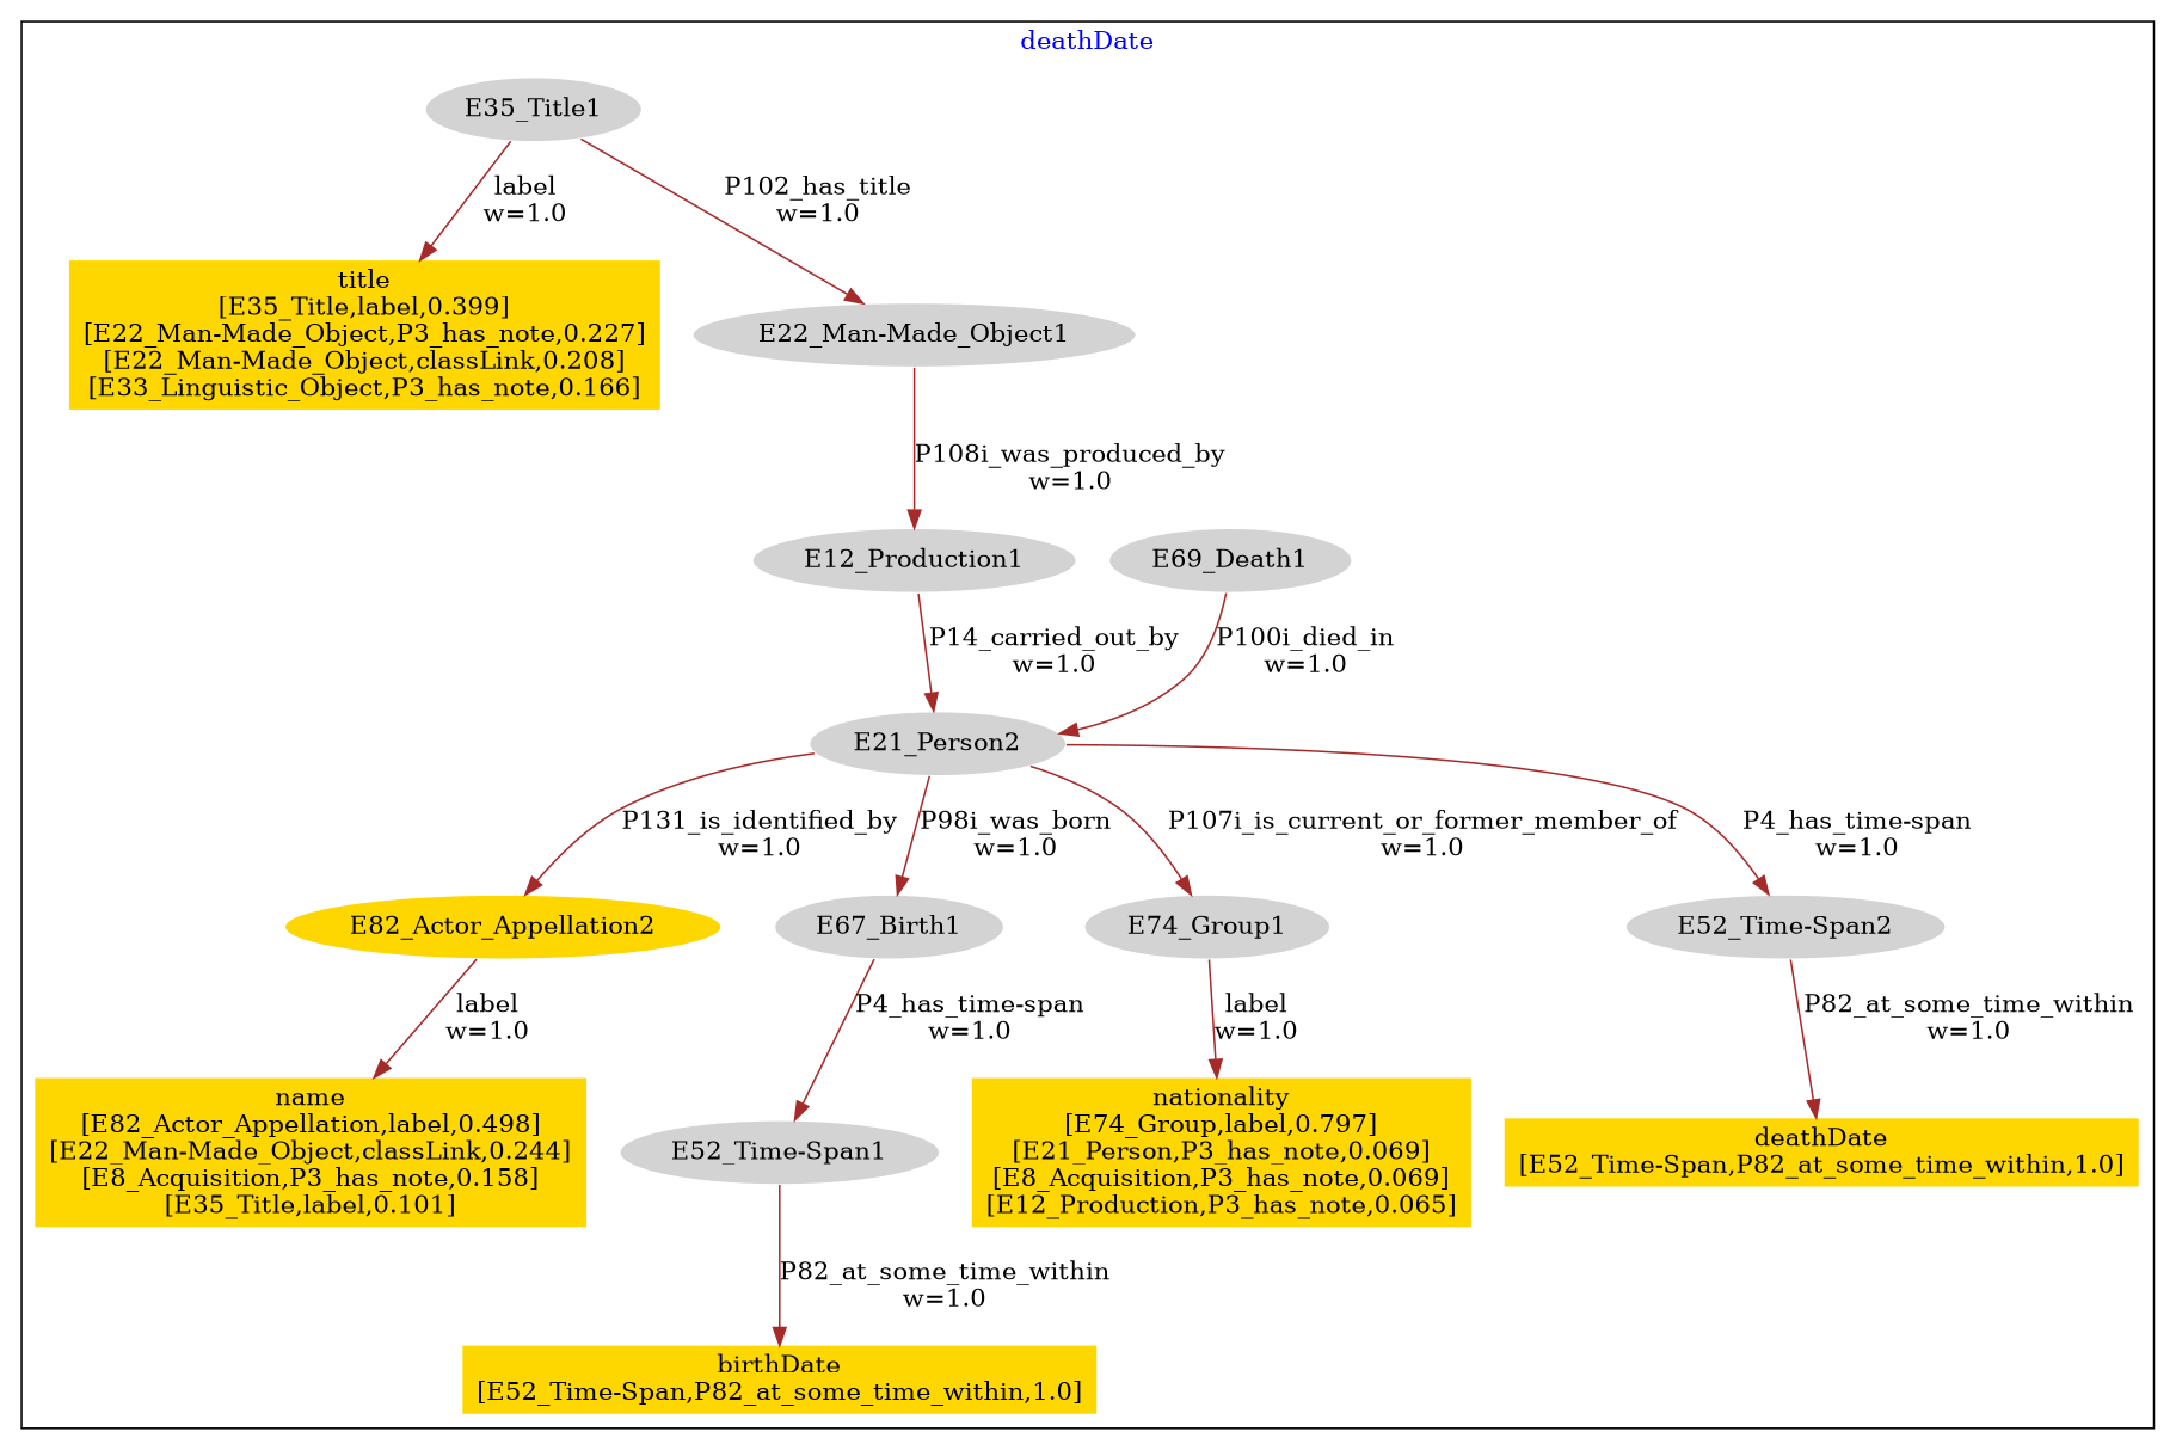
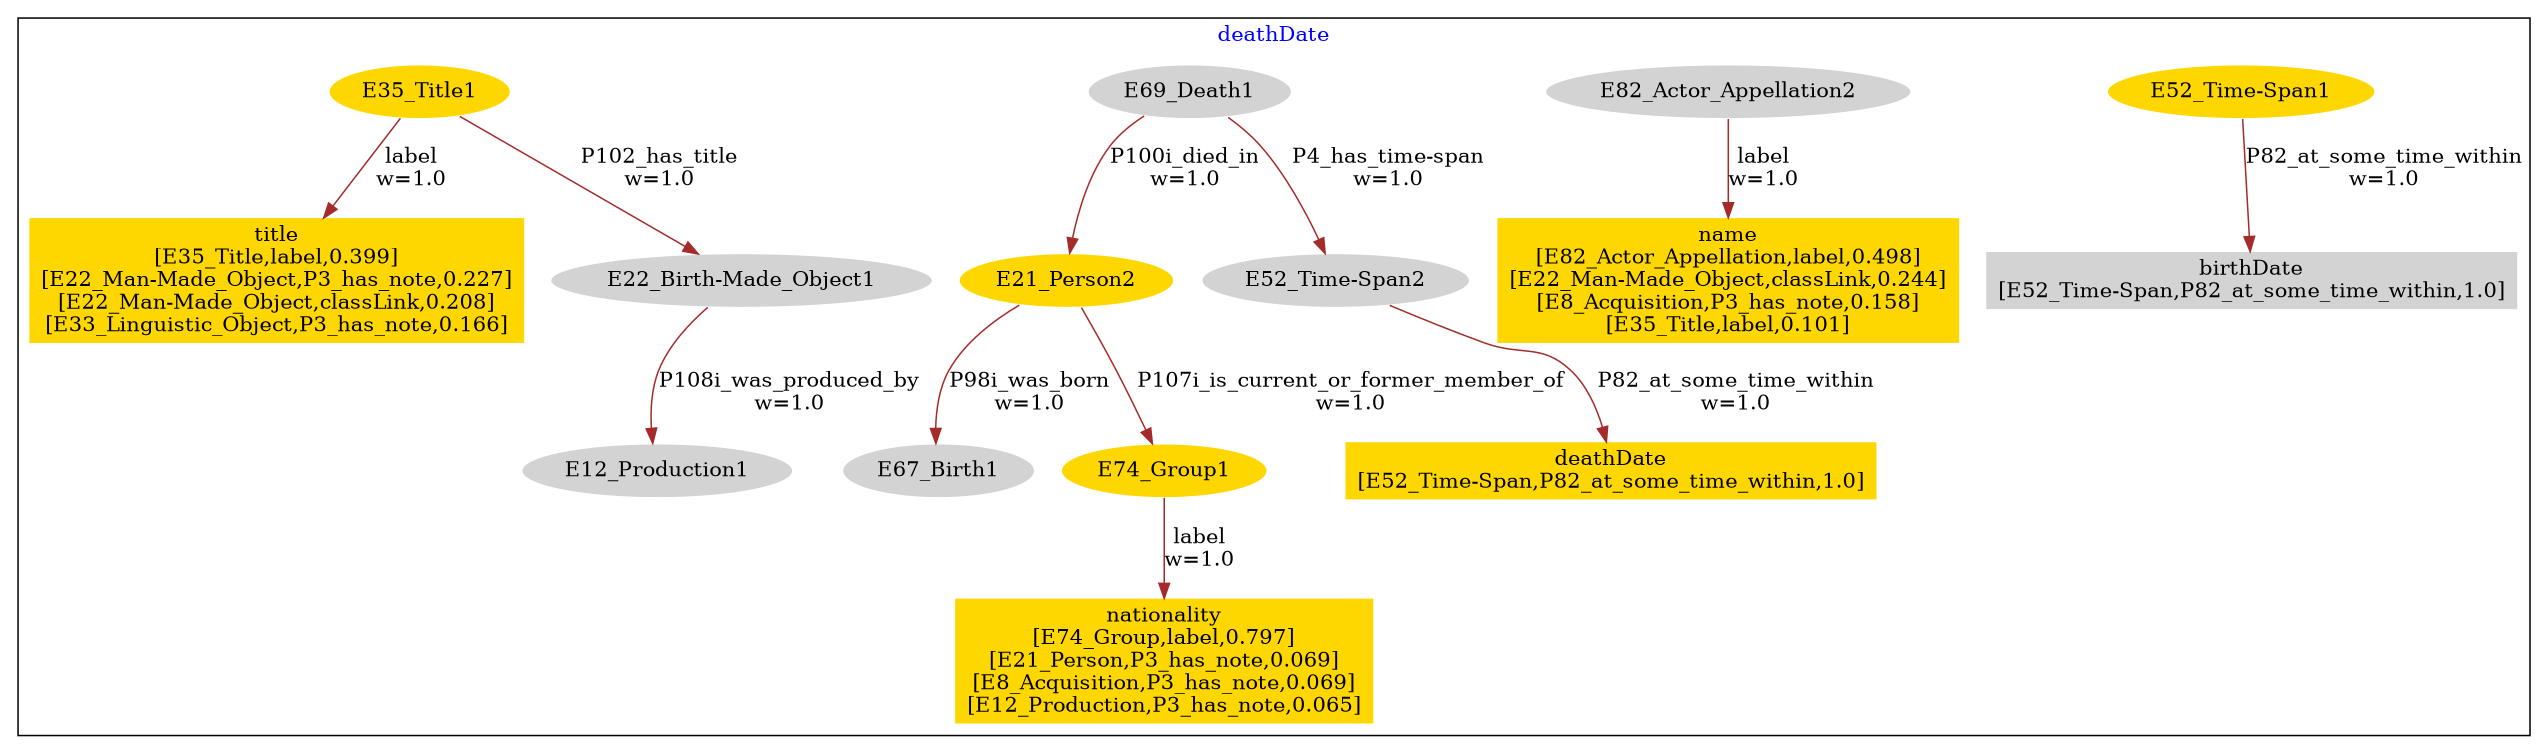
  digraph {
    fontcolor=blue
    remincross=true
    node [color=white fillcolor=lightgray style=filled]
    edge [color=brown fontcolor=black]
-   n1 [label="E52_Time-Span1"]
-   n2 [fillcolor=gold label="birthDate\n[E52_Time-Span,P82_at_some_time_within,1.0]" shape=plaintext color=""]
-   n3 [fillcolor=gold label=E82_Actor_Appellation2]
+   n1 [fillcolor=gold label="E52_Time-Span1"]
+   n2 [label="birthDate\n[E52_Time-Span,P82_at_some_time_within,1.0]" shape=plaintext color=""]
+   n3 [label=E82_Actor_Appellation2]
    n4 [fillcolor=gold label="name\n[E82_Actor_Appellation,label,0.498]\n[E22_Man-Made_Object,classLink,0.244]\n[E8_Acquisition,P3_has_note,0.158]\n[E35_Title,label,0.101]" shape=plaintext color=""]
-   n5 [label=E21_Person2]
+   n5 [fillcolor=gold label=E21_Person2]
    n6 [label=E67_Birth1]
-   n7 [label=E74_Group1]
+   n7 [fillcolor=gold label=E74_Group1]
    n8 [fillcolor=gold label="nationality\n[E74_Group,label,0.797]\n[E21_Person,P3_has_note,0.069]\n[E8_Acquisition,P3_has_note,0.069]\n[E12_Production,P3_has_note,0.065]" shape=plaintext color=""]
    n9 [label="E52_Time-Span2"]
    n10 [fillcolor=gold label="deathDate\n[E52_Time-Span,P82_at_some_time_within,1.0]" shape=plaintext color=""]
    n11 [label=E69_Death1]
-   n12 [label=E35_Title1]
+   n12 [fillcolor=gold label=E35_Title1]
    n13 [fillcolor=gold label="title\n[E35_Title,label,0.399]\n[E22_Man-Made_Object,P3_has_note,0.227]\n[E22_Man-Made_Object,classLink,0.208]\n[E33_Linguistic_Object,P3_has_note,0.166]" shape=plaintext color=""]
-   n14 [label="E22_Man-Made_Object1"]
+   n14 [label="E22_Birth-Made_Object1"]
    n15 [label=E12_Production1]
    subgraph cluster_1 {
      label=deathDate
      n1
      n2
      n3
      n4
      n5
      n6
      n7
      n8
      n9
      n10
      n11
      n12
      n13
      n14
      n15
    }
    n1 -> n2 [label="P82_at_some_time_within\nw=1.0"]
    n3 -> n4 [label="label\nw=1.0"]
-   n5 -> n3 [label="P131_is_identified_by\nw=1.0"]
    n5 -> n6 [label="P98i_was_born\nw=1.0"]
    n5 -> n7 [label="P107i_is_current_or_former_member_of\nw=1.0"]
-   n6 -> n1 [label="P4_has_time-span\nw=1.0"]
    n7 -> n8 [label="label\nw=1.0"]
    n9 -> n10 [label="P82_at_some_time_within\nw=1.0"]
    n11 -> n5 [label="P100i_died_in\nw=1.0"]
-   n5 -> n9 [label="P4_has_time-span\nw=1.0"]
+   n11 -> n9 [label="P4_has_time-span\nw=1.0"]
    n12 -> n13 [label="label\nw=1.0"]
    n12 -> n14 [label="P102_has_title\nw=1.0"]
    n14 -> n15 [label="P108i_was_produced_by\nw=1.0"]
-   n15 -> n5 [label="P14_carried_out_by\nw=1.0"]
  }
